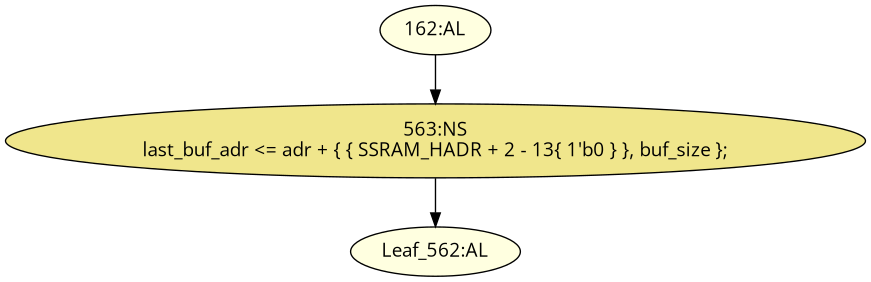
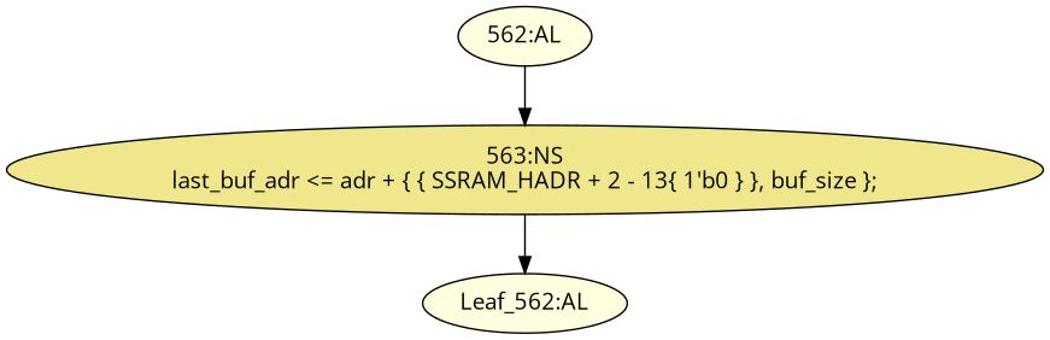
  strict digraph {
    fontname="Open Sans"
    node [style=filled fillcolor=lightyellow fontname="Open Sans"]
    edge [cond="[]" lineno=None fontname="Open Sans"]
    n1 [def_var="['last_buf_adr']" label="Leaf_562:AL"]
-   n2 [ast="<pyverilog.vparser.ast.Always object at 0x7fa020e95f50>" clk_sens=True label="162:AL" sens="['clk']" statements="[]" typ=Always use_var="['adr', 'buf_size']"]
+   n2 [ast="<pyverilog.vparser.ast.Always object at 0x7fa020e95f50>" clk_sens=True label="562:AL" sens="['clk']" statements="[]" typ=Always use_var="['adr', 'buf_size']"]
    n3 [ast="<pyverilog.vparser.ast.NonblockingSubstitution object at 0x7fa020e2f090>" fillcolor=khaki label="563:NS\nlast_buf_adr <= adr + { { SSRAM_HADR + 2 - 13{ 1'b0 } }, buf_size };" statements="[<pyverilog.vparser.ast.NonblockingSubstitution object at 0x7fa020e2f090>]" typ=NonblockingSubstitution]
    n2 -> n3
    n3 -> n1
  }
